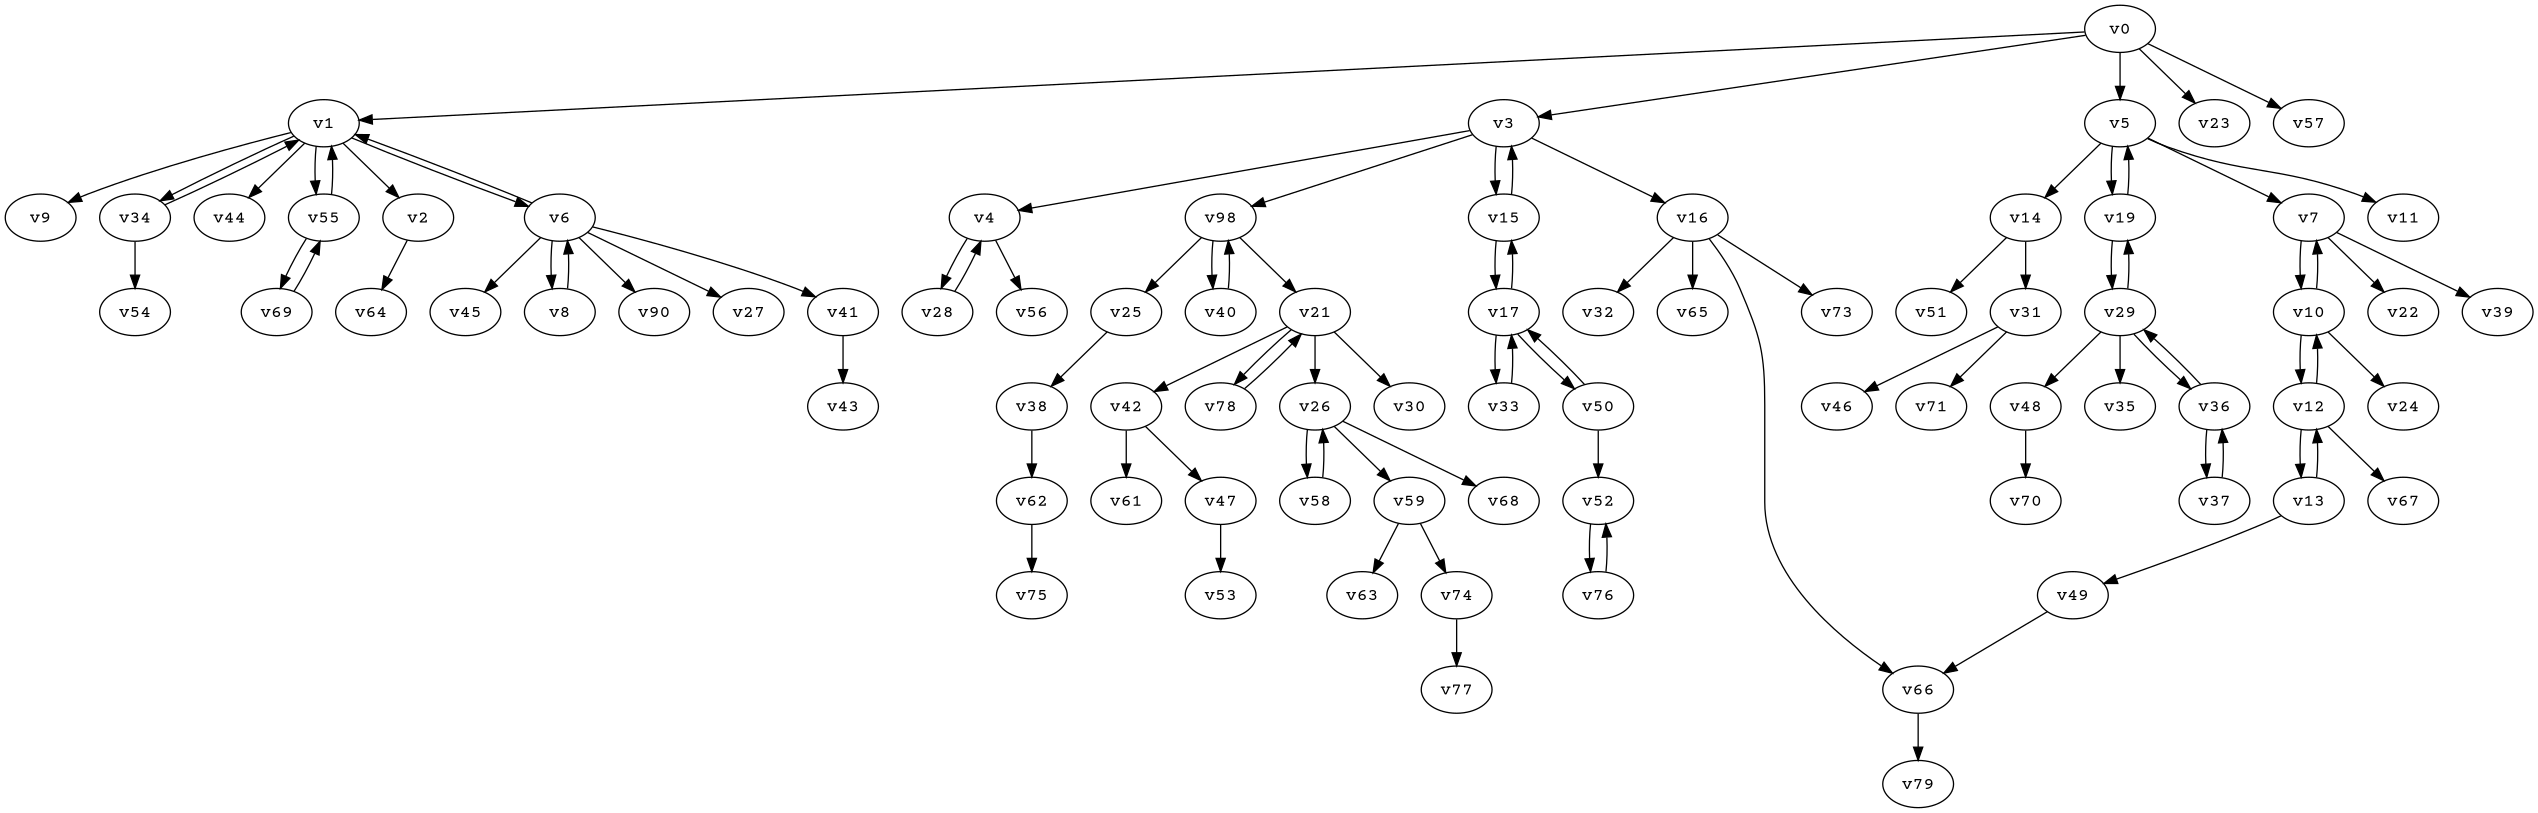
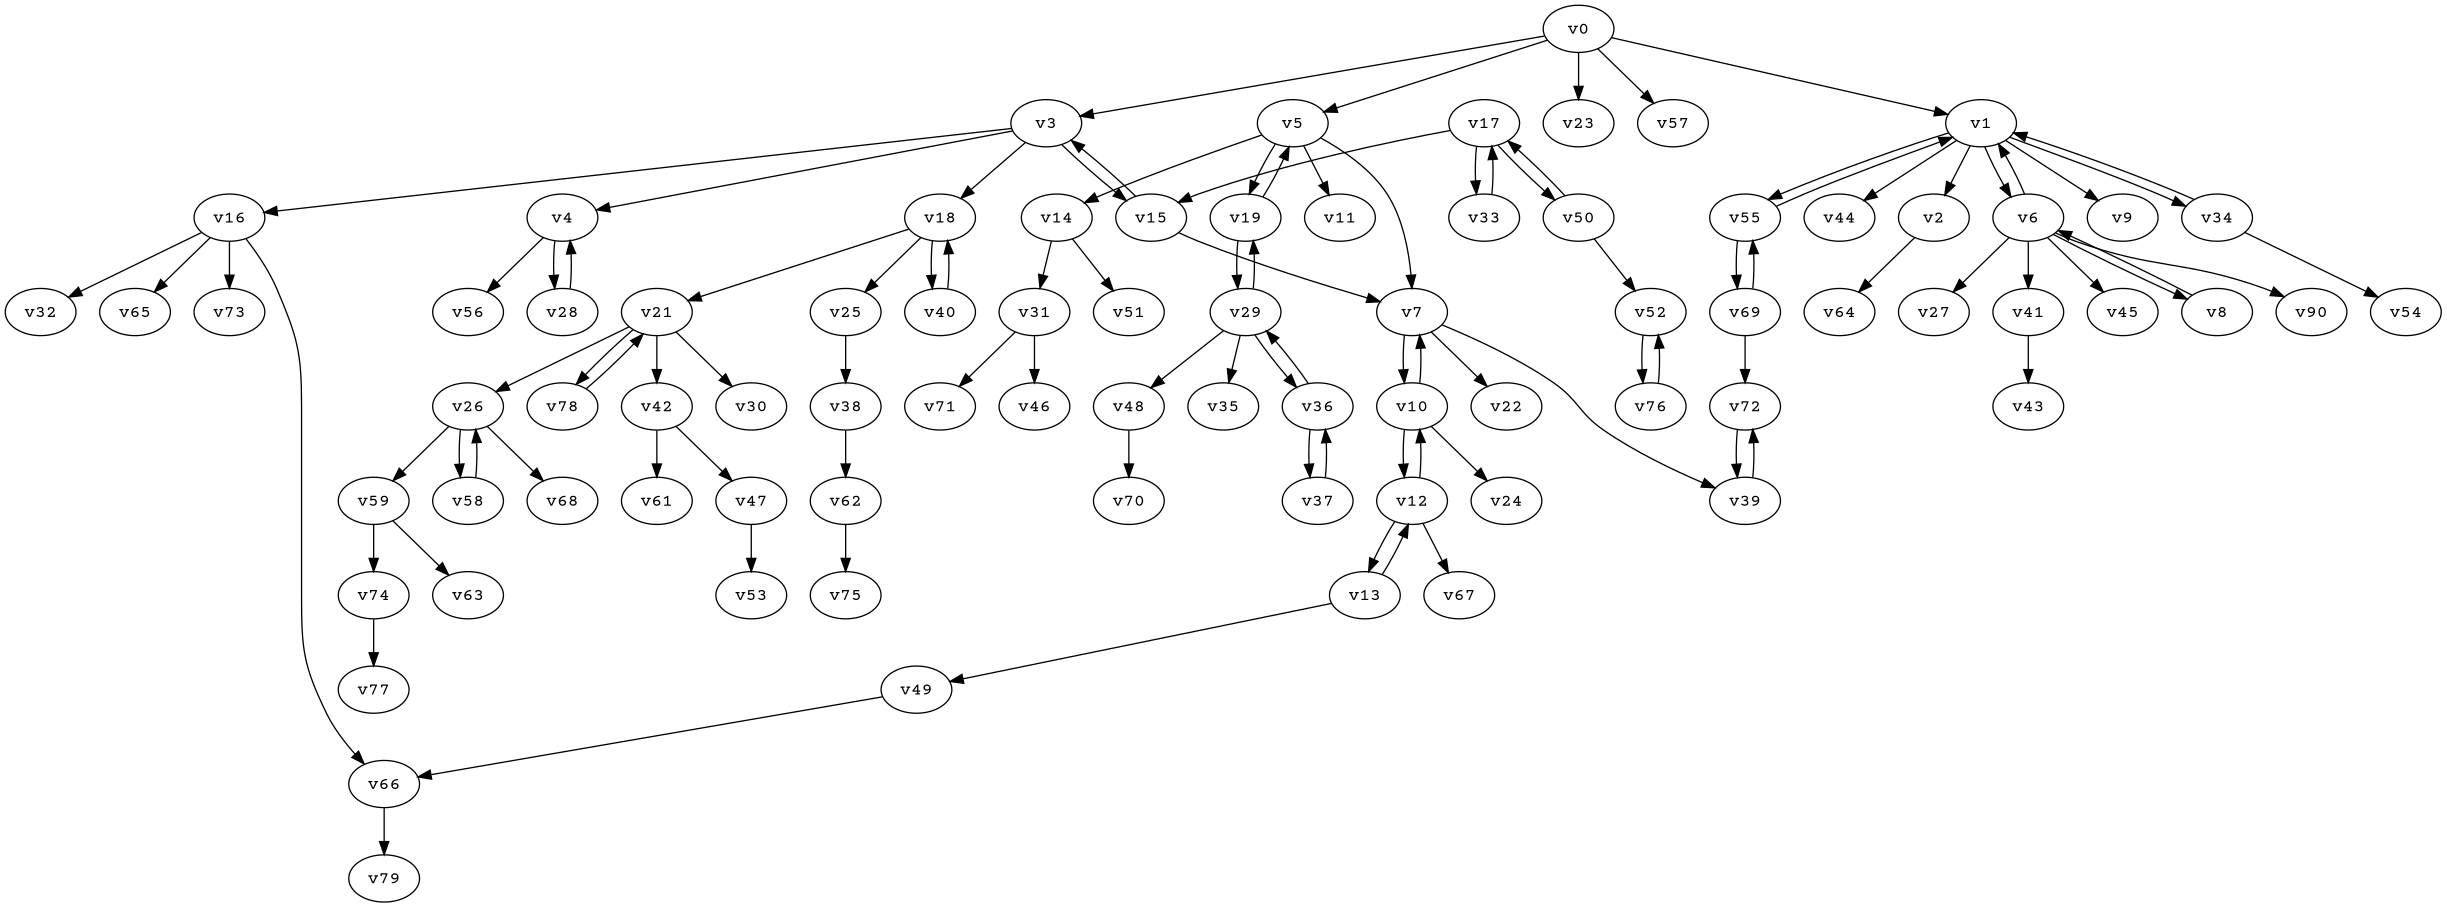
  digraph {
    fontname="Courier Prime"
    node [fontname="Courier Prime" player=1 weight=5]
    edge [fontname="Courier Prime"]
    v0 [player=0 weight=10]
    v1 [weight=17]
    v3
    v5 [weight=0]
    v23 [weight=12]
    v57
    v2 [player=0 weight=15]
    v6 [player=0 weight=7]
    v9 [weight=1]
    v34 [player=0 weight=3]
    v44 [player=0 weight=11]
    v55 [weight=12]
    v4 [player=0 weight=7]
    v15 [weight=10]
    v16 [player=0 weight=10]
-   v18 [player=0 weight=-1 label=v98]
+   v18 [player=0 weight=-1]
    v7 [weight=10]
    v11 [weight=1]
    v14 [player=0 weight=0]
    v19 [weight=1]
    v64 [player=0 weight=2]
    v8 [player=0 weight=2]
    n23 [label=v90 player=0 weight=4]
    v27 [weight=11]
    v41 [weight=6]
    v45 [weight=17]
    v54 [player=0 weight=16]
    v69
    v28 [player=0 weight=3]
    v56 [player=0 weight=-1]
    v17 [weight=0]
    v32 [player=0 weight=8]
    v65 [weight=13]
    v66 [player=0 weight=10]
    v73 [weight=6]
    v21 [weight=3]
    v25 [weight=9]
    v40 [player=0 weight=1]
    v10 [player=0 weight=6]
    v22 [player=0 weight=12]
    v39 [weight=16]
    v31 [weight=2]
    v51 [weight=6]
    v29
    v43 [weight=3]
    v12 [player=0]
    v24 [player=0 weight=18]
+   v72 [player=0 weight=4]
    v13 [weight=6]
    v67 [weight=7]
    v49 [weight=-1]
    v46 [player=0 weight=11]
    v71 [weight=12]
    v33 [weight=8]
    v50 [player=0 weight=18]
    v79 [weight=14]
    v52 [player=0 weight=13]
    v26 [player=0 weight=7]
    v30 [player=0 weight=0]
    v42 [player=0 weight=13]
    v78 [player=0 weight=7]
    v38 [player=0 weight=10]
    v35
    v36 [player=0 weight=12]
    v48 [player=0 weight=4]
    v58 [player=0 weight=2]
    v59 [weight=7]
    v68 [player=0]
    v47 [weight=6]
    v61 [weight=13]
    v62 [player=0]
    v63 [weight=6]
    v74 [player=0 weight=0]
    v37
    v70 [player=0 weight=3]
    v75
    v53 [weight=10]
    v76 [player=0 weight=6]
    v77
    v0 -> v1
    v0 -> v3
    v0 -> v5
    v0 -> v23
    v0 -> v57
    v1 -> v2
    v1 -> v6
    v1 -> v9
    v1 -> v34
    v1 -> v44
    v1 -> v55
    v3 -> v4
    v3 -> v15
    v3 -> v16
    v3 -> v18
    v5 -> v7
    v5 -> v11
    v5 -> v14
    v5 -> v19
    v2 -> v64
    v6 -> v1
    v6 -> v8
    v6 -> n23
    v6 -> v27
    v6 -> v41
    v6 -> v45
    v34 -> v1
    v34 -> v54
    v55 -> v1
    v55 -> v69
    v4 -> v28
    v4 -> v56
    v15 -> v3
-   v15 -> v17
+   v15 -> v7
    v16 -> v32
    v16 -> v65
    v16 -> v66
    v16 -> v73
    v18 -> v21
    v18 -> v25
    v18 -> v40
    v7 -> v10
    v7 -> v22
    v7 -> v39
    v14 -> v31
    v14 -> v51
    v19 -> v5
    v19 -> v29
    v8 -> v6
    v41 -> v43
    v69 -> v55
+   v69 -> v72
    v28 -> v4
    v17 -> v15
    v17 -> v33
    v17 -> v50
    v66 -> v79
    v21 -> v26
    v21 -> v30
    v21 -> v42
    v21 -> v78
    v25 -> v38
    v40 -> v18
    v10 -> v7
    v10 -> v12
    v10 -> v24
+   v39 -> v72
    v31 -> v46
    v31 -> v71
    v29 -> v19
    v29 -> v35
    v29 -> v36
    v29 -> v48
    v12 -> v10
    v12 -> v13
    v12 -> v67
+   v72 -> v39
    v13 -> v12
    v13 -> v49
    v49 -> v66
    v33 -> v17
    v50 -> v17
    v50 -> v52
    v52 -> v76
    v26 -> v58
    v26 -> v59
    v26 -> v68
    v42 -> v47
    v42 -> v61
    v78 -> v21
    v38 -> v62
    v36 -> v29
    v36 -> v37
    v48 -> v70
    v58 -> v26
    v59 -> v63
    v59 -> v74
    v47 -> v53
    v62 -> v75
    v74 -> v77
    v37 -> v36
    v76 -> v52
  }
